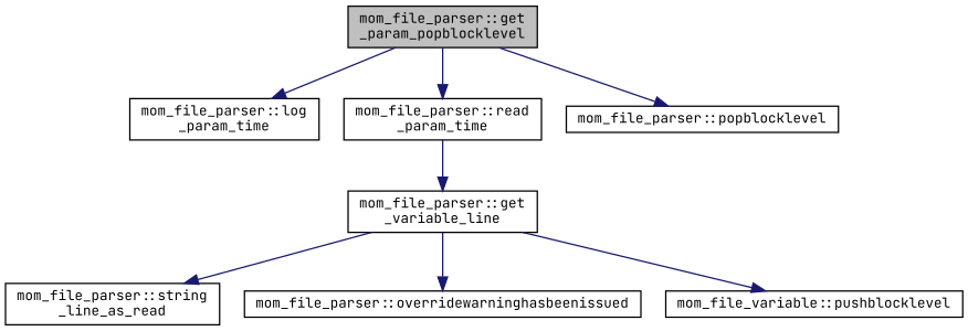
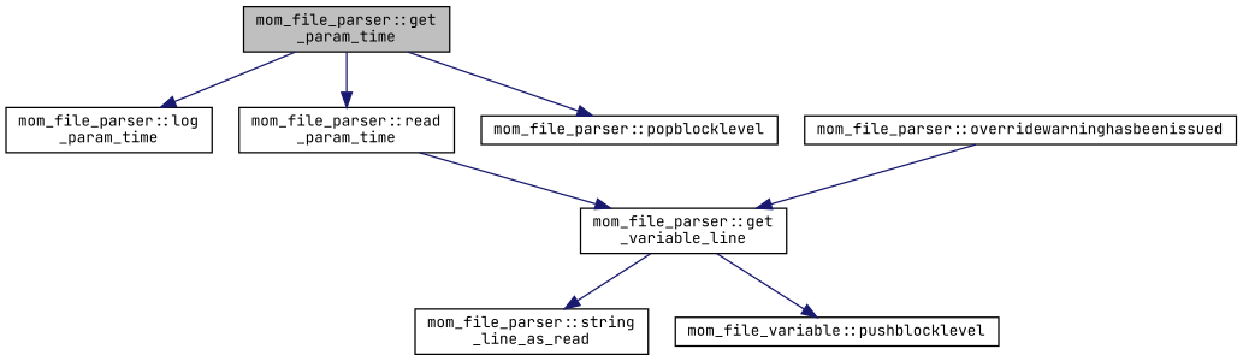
  digraph {
    fontname="JetBrains Mono"
    rankdir=TB
    node [color=black fillcolor=white fontname="JetBrains Mono" fontsize=10 shape=record style=filled]
    edge [color=midnightblue fontname="JetBrains Mono" fontsize=10 labelfontname=Helvetica labelfontsize=10 style=solid]
-   n1 [fillcolor=grey75 fontcolor=black height=0.2 label="mom_file_parser::get\l_param_popblocklevel" width=0.4]
+   n1 [fillcolor=grey75 fontcolor=black height=0.2 label="mom_file_parser::get\l_param_time" width=0.4]
    n2 [height=0.2 label="mom_file_parser::log\l_param_time" width=0.4]
    n3 [height=0.2 label="mom_file_parser::read\l_param_time" width=0.4]
    n4 [height=0.2 label="mom_file_parser::popblocklevel" width=0.4]
    n5 [height=0.2 label="mom_file_parser::get\l_variable_line" width=0.4]
    n6 [height=0.2 label="mom_file_parser::string\l_line_as_read" width=0.4]
    n7 [height=0.2 label="mom_file_parser::overridewarninghasbeenissued" width=0.4]
    n8 [height=0.2 label="mom_file_variable::pushblocklevel" width=0.4]
    n1 -> n2
    n1 -> n3
    n1 -> n4
    n3 -> n5
    n5 -> n6
-   n5 -> n7
+   n7 -> n5
    n5 -> n8
  }
